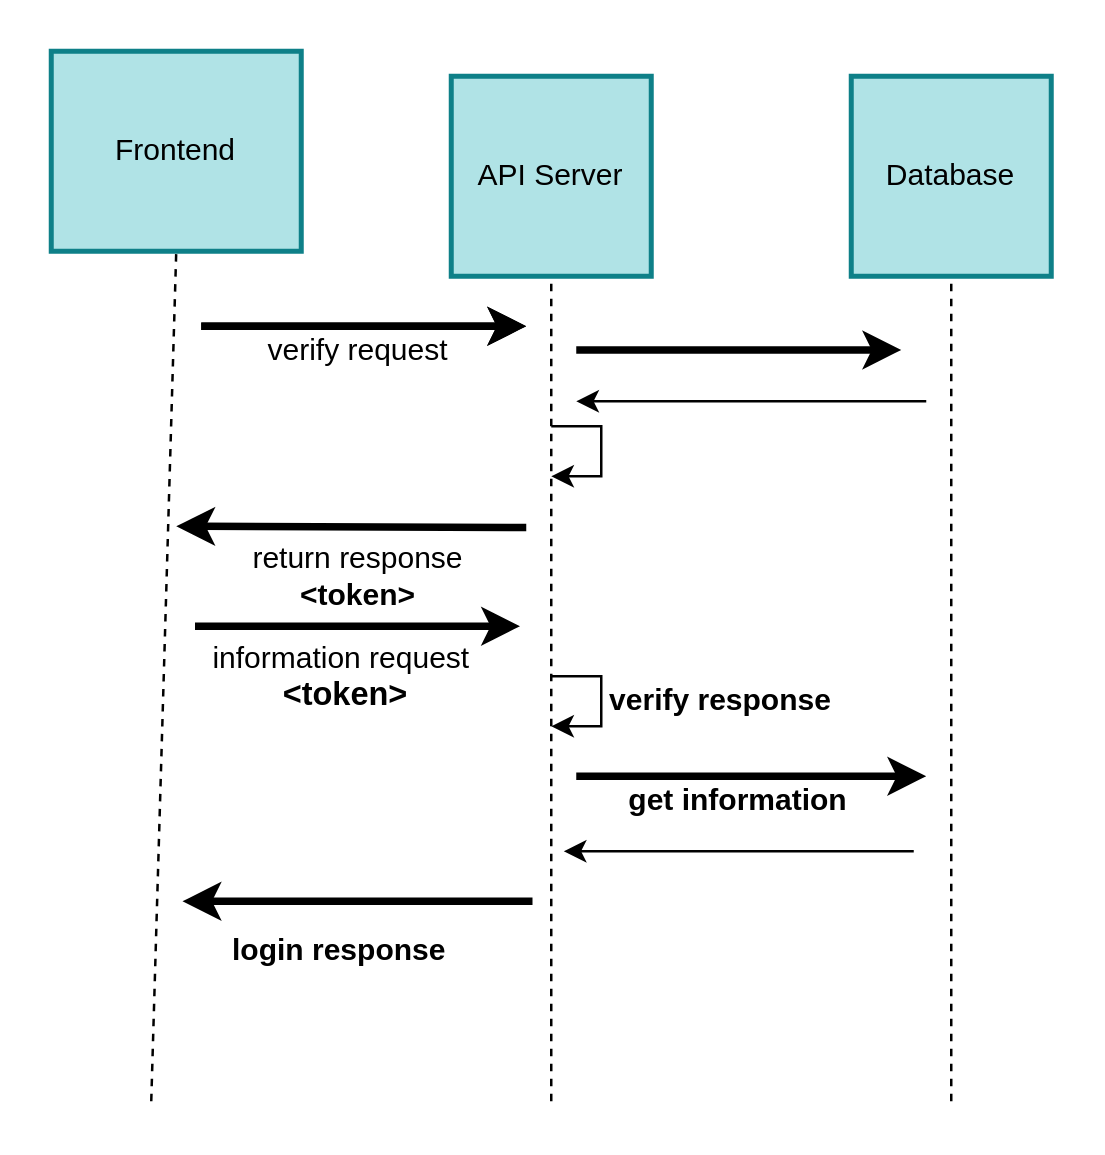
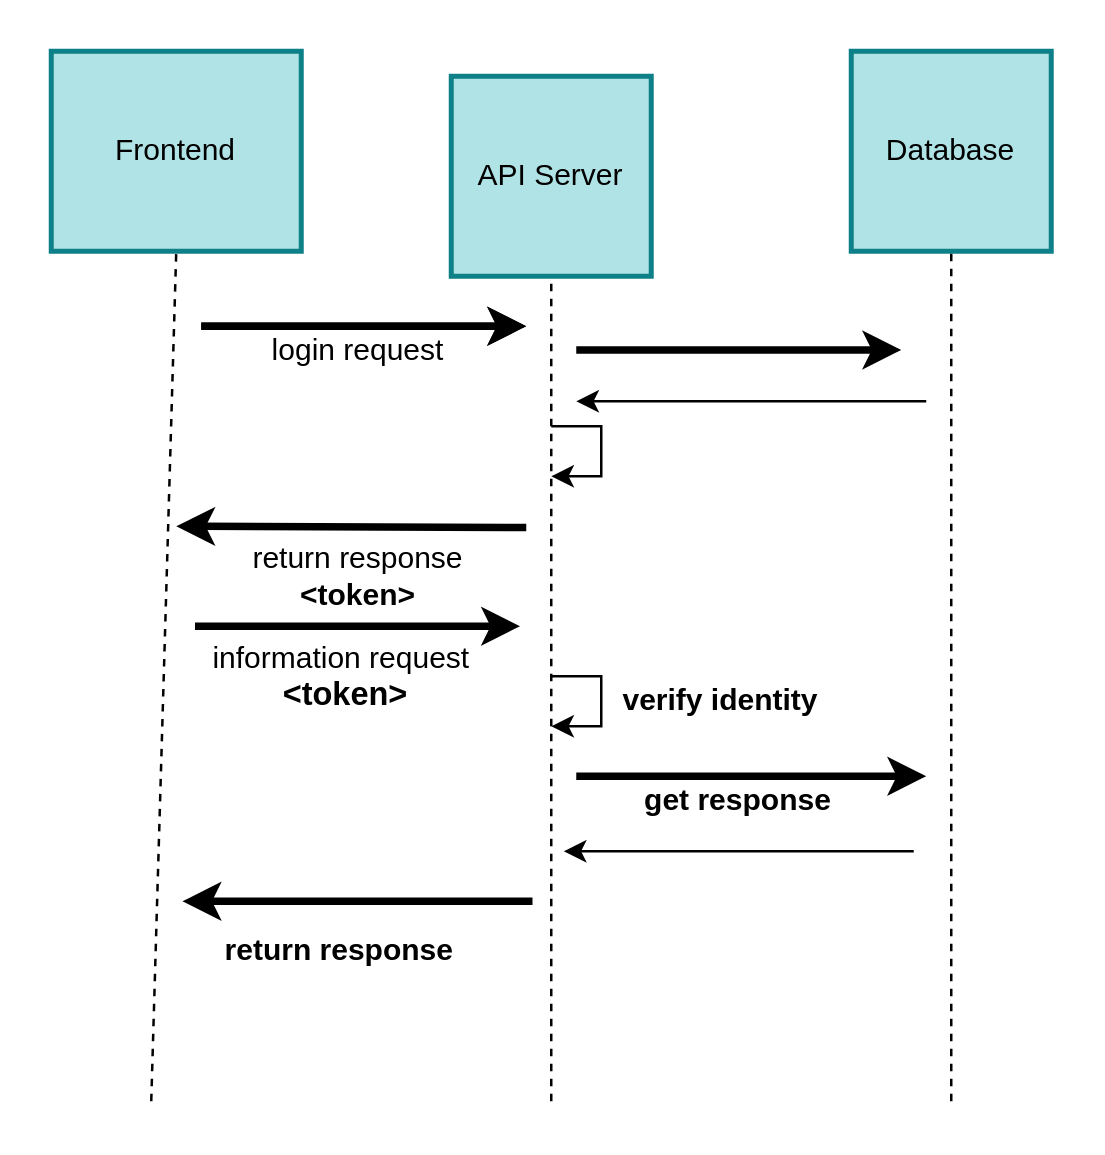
  <mxCell id="0" />
  <mxCell id="1" parent="0" />
  <mxCell id="2" value="API Server" style="whiteSpace=wrap;html=1;aspect=fixed;strokeWidth=2;fillColor=#b0e3e6;strokeColor=#0e8088;" parent="1" vertex="1"><mxGeometry x="180" y="30" width="80" height="80" as="geometry" /></mxCell>
  <mxCell id="3" value="Frontend" style="whiteSpace=wrap;html=1;aspect=fixed;fillColor=#b0e3e6;strokeColor=#0e8088;strokeWidth=2;" parent="1" vertex="1"><mxGeometry x="20" y="20" width="100" height="80" as="geometry" /></mxCell>
- <mxCell id="4" value="Database" style="whiteSpace=wrap;html=1;aspect=fixed;fillColor=#b0e3e6;strokeColor=#0e8088;strokeWidth=2;" parent="1" vertex="1"><mxGeometry x="340" y="30" width="80" height="80" as="geometry" /></mxCell>
+ <mxCell id="4" value="Database" style="whiteSpace=wrap;html=1;aspect=fixed;fillColor=#b0e3e6;strokeColor=#0e8088;strokeWidth=2;" parent="1" vertex="1"><mxGeometry x="340" y="20" width="80" height="80" as="geometry" /></mxCell>
  <mxCell id="5" value="" style="endArrow=none;dashed=1;html=1;rounded=0;entryX=0.5;entryY=1;entryDx=0;entryDy=0;" parent="1" target="3" edge="1"><mxGeometry width="50" height="50" relative="1" as="geometry"><mxPoint x="60" y="440" as="sourcePoint" /><mxPoint x="170" y="170" as="targetPoint" /></mxGeometry></mxCell>
  <mxCell id="6" value="" style="endArrow=none;dashed=1;html=1;rounded=0;entryX=0.5;entryY=1;entryDx=0;entryDy=0;" parent="1" target="4" edge="1"><mxGeometry width="50" height="50" relative="1" as="geometry"><mxPoint x="380" y="440" as="sourcePoint" /><mxPoint x="70" y="110" as="targetPoint" /></mxGeometry></mxCell>
  <mxCell id="7" value="" style="endArrow=none;dashed=1;html=1;rounded=0;entryX=0.5;entryY=1;entryDx=0;entryDy=0;" parent="1" target="2" edge="1"><mxGeometry width="50" height="50" relative="1" as="geometry"><mxPoint x="220" y="440" as="sourcePoint" /><mxPoint x="80" y="120" as="targetPoint" /></mxGeometry></mxCell>
  <mxCell id="8" value="" style="endArrow=classic;html=1;rounded=0;strokeWidth=3;" parent="1" edge="1"><mxGeometry width="50" height="50" relative="1" as="geometry"><mxPoint x="210" y="210.5" as="sourcePoint" /><mxPoint x="70" y="210" as="targetPoint" /><Array as="points" /></mxGeometry></mxCell>
  <mxCell id="9" value="" style="endArrow=classic;html=1;rounded=0;strokeWidth=3;" parent="1" edge="1"><mxGeometry width="50" height="50" relative="1" as="geometry"><mxPoint x="230" y="310" as="sourcePoint" /><mxPoint x="370" y="310" as="targetPoint" /><Array as="points"><mxPoint x="290" y="310" /></Array></mxGeometry></mxCell>
  <mxCell id="10" value="" style="endArrow=classic;html=1;rounded=0;strokeWidth=3;" parent="1" edge="1"><mxGeometry width="50" height="50" relative="1" as="geometry"><mxPoint x="80" y="130" as="sourcePoint" /><mxPoint x="210" y="130" as="targetPoint" /></mxGeometry></mxCell>
- <mxCell id="11" value="&lt;b&gt;login response&lt;/b&gt;" style="text;html=1;strokeColor=none;fillColor=none;align=center;verticalAlign=middle;whiteSpace=wrap;rounded=0;" parent="1" vertex="1"><mxGeometry x="72.5" y="370" width="125" height="20" as="geometry" /></mxCell>
+ <mxCell id="11" value="&lt;b&gt;return response&lt;/b&gt;" style="text;html=1;strokeColor=none;fillColor=none;align=center;verticalAlign=middle;whiteSpace=wrap;rounded=0;" parent="1" vertex="1"><mxGeometry x="72.5" y="370" width="125" height="20" as="geometry" /></mxCell>
  <mxCell id="12" value="return response&lt;br&gt;&lt;b&gt;&amp;lt;token&amp;gt;&lt;/b&gt;" style="text;html=1;strokeColor=none;fillColor=none;align=center;verticalAlign=middle;whiteSpace=wrap;rounded=0;" parent="1" vertex="1"><mxGeometry x="87.5" y="220" width="110" height="20" as="geometry" /></mxCell>
- <mxCell id="13" value="&lt;b&gt;verify response&lt;/b&gt;" style="text;html=1;strokeColor=none;fillColor=none;align=center;verticalAlign=middle;whiteSpace=wrap;rounded=0;" parent="1" vertex="1"><mxGeometry x="237.5" y="270" width="100" height="20" as="geometry" /></mxCell>
+ <mxCell id="13" value="&lt;b&gt;verify identity&lt;/b&gt;" style="text;html=1;strokeColor=none;fillColor=none;align=center;verticalAlign=middle;whiteSpace=wrap;rounded=0;" parent="1" vertex="1"><mxGeometry x="237.5" y="270" width="100" height="20" as="geometry" /></mxCell>
  <mxCell id="14" value="" style="endArrow=classic;html=1;rounded=0;strokeWidth=1;" parent="1" edge="1"><mxGeometry width="50" height="50" relative="1" as="geometry"><mxPoint x="365" y="340" as="sourcePoint" /><mxPoint x="225" y="340" as="targetPoint" /><Array as="points"><mxPoint x="295" y="340" /></Array></mxGeometry></mxCell>
  <mxCell id="15" value="" style="endArrow=classic;html=1;rounded=0;strokeWidth=3;" parent="1" edge="1"><mxGeometry width="50" height="50" relative="1" as="geometry"><mxPoint x="212.5" y="360" as="sourcePoint" /><mxPoint x="72.5" y="360" as="targetPoint" /></mxGeometry></mxCell>
  <mxCell id="16" value="" style="endArrow=classic;html=1;rounded=0;strokeWidth=3;" parent="1" edge="1"><mxGeometry width="50" height="50" relative="1" as="geometry"><mxPoint x="77.5" y="250" as="sourcePoint" /><mxPoint x="207.5" y="250" as="targetPoint" /></mxGeometry></mxCell>
  <mxCell id="17" value="information request&lt;b&gt;&amp;nbsp;&lt;/b&gt;&lt;br&gt;&lt;b&gt;&lt;font style=&quot;font-size: 13px;&quot;&gt;&amp;lt;token&amp;gt;&lt;/font&gt;&lt;/b&gt;" style="text;html=1;strokeColor=none;fillColor=none;align=center;verticalAlign=middle;whiteSpace=wrap;rounded=0;" parent="1" vertex="1"><mxGeometry x="77.5" y="260" width="120" height="20" as="geometry" /></mxCell>
  <mxCell id="18" value="" style="endArrow=classic;html=1;rounded=0;" parent="1" edge="1"><mxGeometry width="50" height="50" relative="1" as="geometry"><mxPoint x="220" y="270" as="sourcePoint" /><mxPoint x="220" y="290" as="targetPoint" /><Array as="points"><mxPoint x="240" y="270" /><mxPoint x="240" y="290" /></Array></mxGeometry></mxCell>
- <mxCell id="19" value="&lt;b&gt;get information&lt;/b&gt;" style="text;html=1;strokeColor=none;fillColor=none;align=center;verticalAlign=middle;whiteSpace=wrap;rounded=0;" parent="1" vertex="1"><mxGeometry x="240" y="310" width="110" height="20" as="geometry" /></mxCell>
+ <mxCell id="19" value="&lt;b&gt;get response&lt;/b&gt;" style="text;html=1;strokeColor=none;fillColor=none;align=center;verticalAlign=middle;whiteSpace=wrap;rounded=0;" parent="1" vertex="1"><mxGeometry x="240" y="310" width="110" height="20" as="geometry" /></mxCell>
  <mxCell id="20" style="edgeStyle=orthogonalEdgeStyle;rounded=0;orthogonalLoop=1;jettySize=auto;html=1;exitX=0.5;exitY=1;exitDx=0;exitDy=0;fontSize=13;strokeWidth=1;" parent="1" source="13" target="13" edge="1"><mxGeometry relative="1" as="geometry" /></mxCell>
- <mxCell id="21" value="verify request" style="text;html=1;strokeColor=none;fillColor=none;align=center;verticalAlign=middle;whiteSpace=wrap;rounded=0;" parent="1" vertex="1"><mxGeometry x="87.5" y="130" width="110" height="20" as="geometry" /></mxCell>
+ <mxCell id="21" value="login request" style="text;html=1;strokeColor=none;fillColor=none;align=center;verticalAlign=middle;whiteSpace=wrap;rounded=0;" parent="1" vertex="1"><mxGeometry x="87.5" y="130" width="110" height="20" as="geometry" /></mxCell>
  <mxCell id="22" value="" style="endArrow=classic;html=1;rounded=0;strokeWidth=3;" edge="1" parent="1"><mxGeometry width="50" height="50" relative="1" as="geometry"><mxPoint x="80" y="130" as="sourcePoint" /><mxPoint x="210" y="130" as="targetPoint" /></mxGeometry></mxCell>
  <mxCell id="23" value="" style="endArrow=classic;html=1;rounded=0;strokeWidth=3;" edge="1" parent="1"><mxGeometry width="50" height="50" relative="1" as="geometry"><mxPoint x="230" y="139.5" as="sourcePoint" /><mxPoint x="360" y="139.5" as="targetPoint" /></mxGeometry></mxCell>
  <mxCell id="24" value="" style="endArrow=classic;html=1;rounded=0;strokeWidth=1;" edge="1" parent="1"><mxGeometry width="50" height="50" relative="1" as="geometry"><mxPoint x="370" y="160" as="sourcePoint" /><mxPoint x="230" y="160" as="targetPoint" /><Array as="points"><mxPoint x="300" y="160" /></Array></mxGeometry></mxCell>
  <mxCell id="25" value="" style="endArrow=classic;html=1;rounded=0;" edge="1" parent="1"><mxGeometry width="50" height="50" relative="1" as="geometry"><mxPoint x="220" y="170" as="sourcePoint" /><mxPoint x="220" y="190" as="targetPoint" /><Array as="points"><mxPoint x="240" y="170" /><mxPoint x="240" y="190" /></Array></mxGeometry></mxCell>
